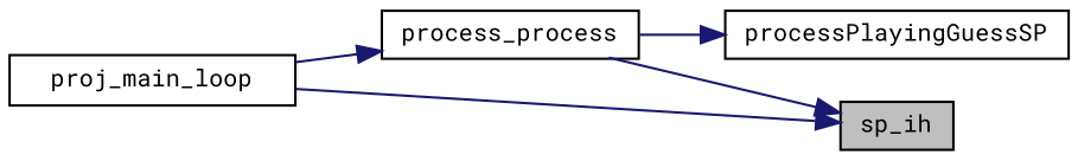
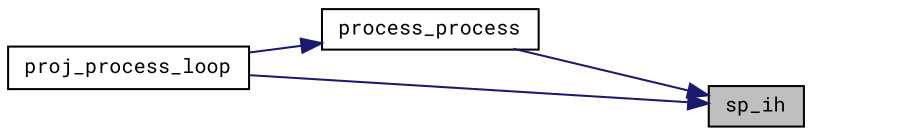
  digraph {
    fontname="Roboto Mono"
    rankdir=RL
    node [color=black fillcolor=white fontname="Roboto Mono" fontsize=10 shape=record style=filled]
    edge [color=midnightblue dir=back fontname="Roboto Mono" fontsize=10 labelfontname=Helvetica labelfontsize=10 style=solid]
    n1 [fillcolor=grey75 fontcolor=black height=0.2 label=sp_ih width=0.4]
    n2 [height=0.2 label=process_process width=0.4]
-   n3 [height=0.2 label=proj_main_loop width=0.4]
-   n4 [height=0.2 label=processPlayingGuessSP width=0.4]
+   n3 [height=0.2 label=proj_process_loop width=0.4]
    n1 -> n2
    n1 -> n3
    n2 -> n3
-   n4 -> n2
  }
